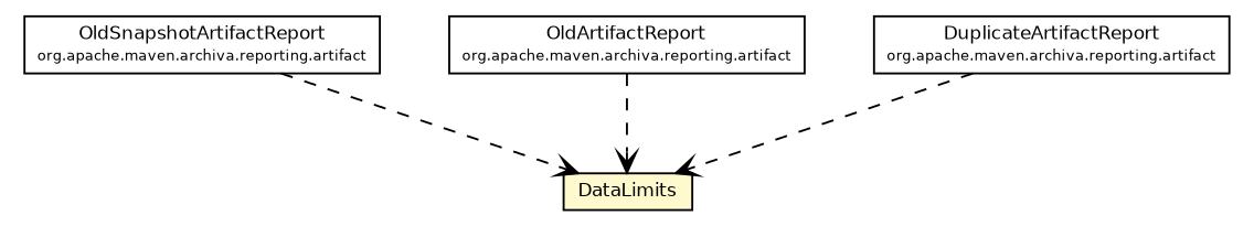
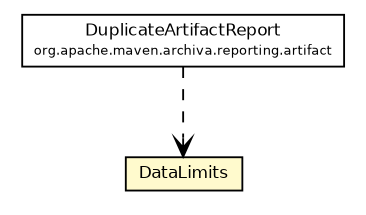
  digraph {
    node [fontcolor=black fontname=Helvetica fontsize=9.0 shape=plaintext]
    edge [arrowhead=open color=black fontcolor=black fontname=Helvetica fontsize=10.0 headport=p labelfontname=Helvetica labelfontsize=10 style=dashed tailport=p]
    n1 [label=<<table border="0" cellborder="1" cellspacing="0" cellpadding="2" port="p" bgcolor="lemonChiffon" href="./DataLimits.html"> 		<tr><td><table border="0" cellspacing="0" cellpadding="1"> 			<tr><td> DataLimits </td></tr> 		</table></td></tr> 		</table>>]
-   n2 [label=<<table border="0" cellborder="1" cellspacing="0" cellpadding="2" port="p" href="./artifact/OldSnapshotArtifactReport.html"> 		<tr><td><table border="0" cellspacing="0" cellpadding="1"> 			<tr><td> OldSnapshotArtifactReport </td></tr> 			<tr><td><font point-size="7.0"> org.apache.maven.archiva.reporting.artifact </font></td></tr> 		</table></td></tr> 		</table>>]
-   n3 [label=<<table border="0" cellborder="1" cellspacing="0" cellpadding="2" port="p" href="./artifact/OldArtifactReport.html"> 		<tr><td><table border="0" cellspacing="0" cellpadding="1"> 			<tr><td> OldArtifactReport </td></tr> 			<tr><td><font point-size="7.0"> org.apache.maven.archiva.reporting.artifact </font></td></tr> 		</table></td></tr> 		</table>>]
    n4 [label=<<table border="0" cellborder="1" cellspacing="0" cellpadding="2" port="p" href="./artifact/DuplicateArtifactReport.html"> 		<tr><td><table border="0" cellspacing="0" cellpadding="1"> 			<tr><td> DuplicateArtifactReport </td></tr> 			<tr><td><font point-size="7.0"> org.apache.maven.archiva.reporting.artifact </font></td></tr> 		</table></td></tr> 		</table>>]
-   n2 -> n1
-   n3 -> n1
    n4 -> n1
  }
